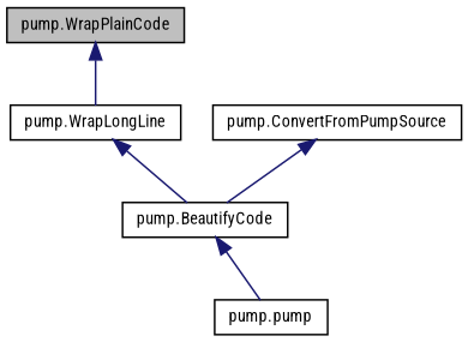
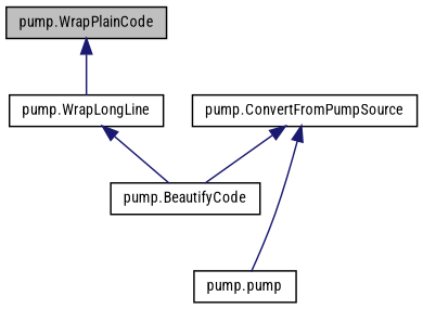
  digraph {
    fontname="Roboto Condensed"
    rankdir=TB
    node [color=black fillcolor=white fontname="Roboto Condensed" fontsize=10 shape=record style=filled]
    edge [color=midnightblue dir=back fontname="Roboto Condensed" fontsize=10 labelfontname=Helvetica labelfontsize=10 style=solid]
    n1 [fillcolor=grey75 fontcolor=black height=0.2 label="pump.WrapPlainCode" width=0.4]
    n2 [height=0.2 label="pump.WrapLongLine" width=0.4]
    n3 [height=0.2 label="pump.BeautifyCode" width=0.4]
    n4 [height=0.2 label="pump.ConvertFromPumpSource" width=0.4]
    n5 [height=0.2 label="pump.pump" width=0.4]
    n1 -> n2
    n2 -> n3
    n4 -> n3
-   n3 -> n5
+   n4 -> n5
  }
